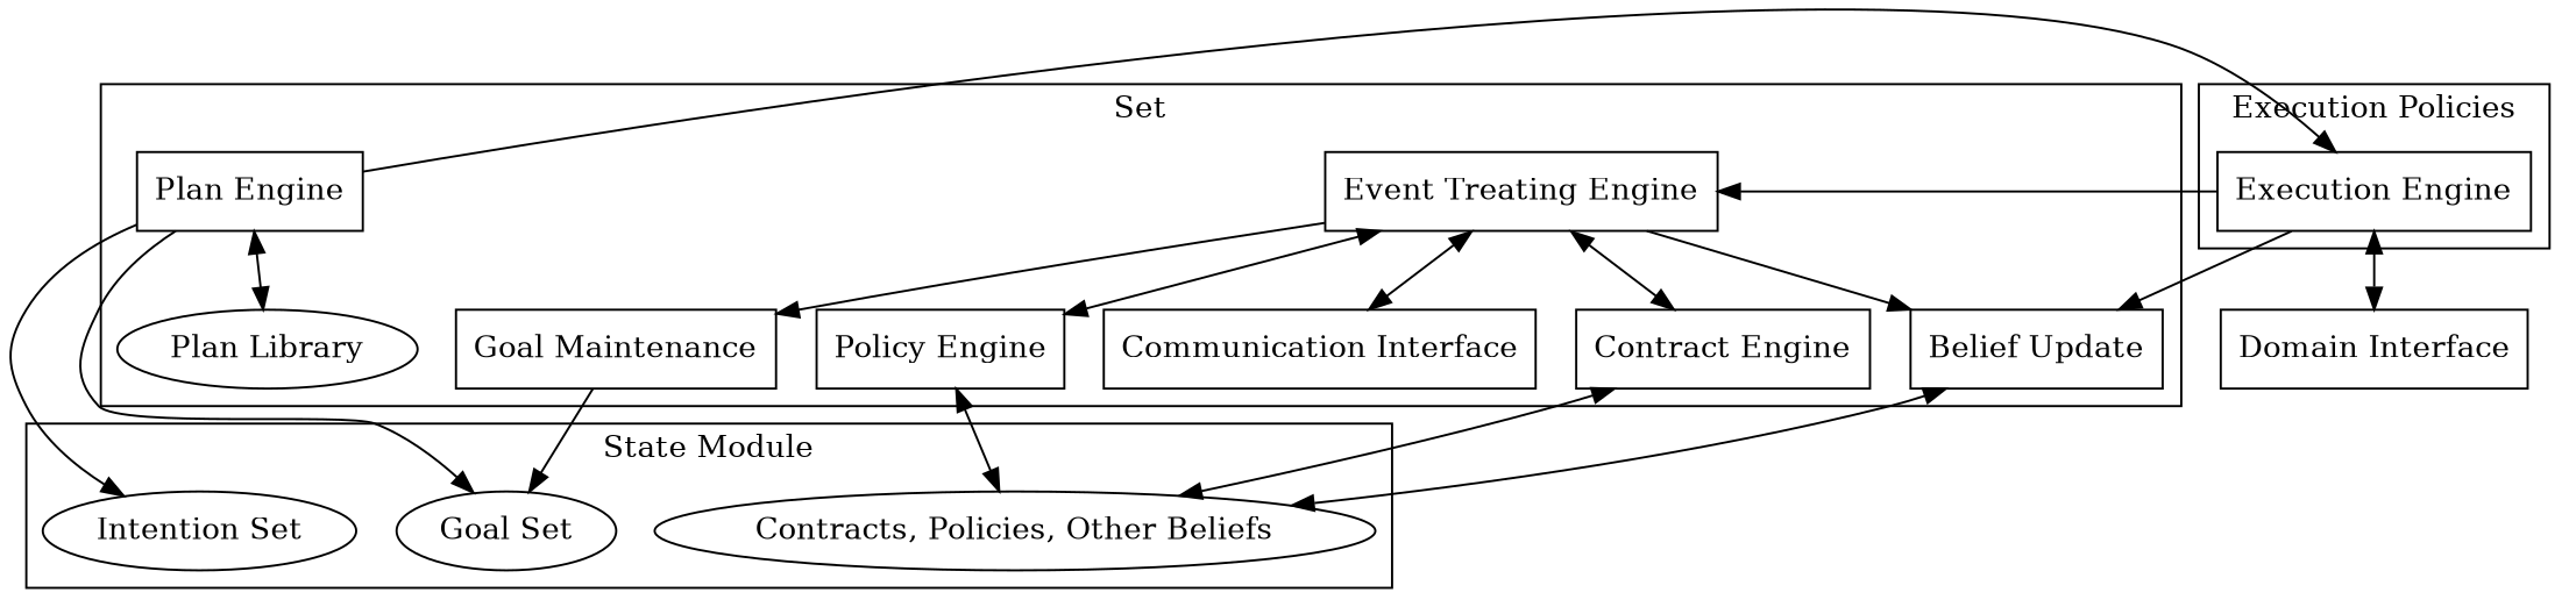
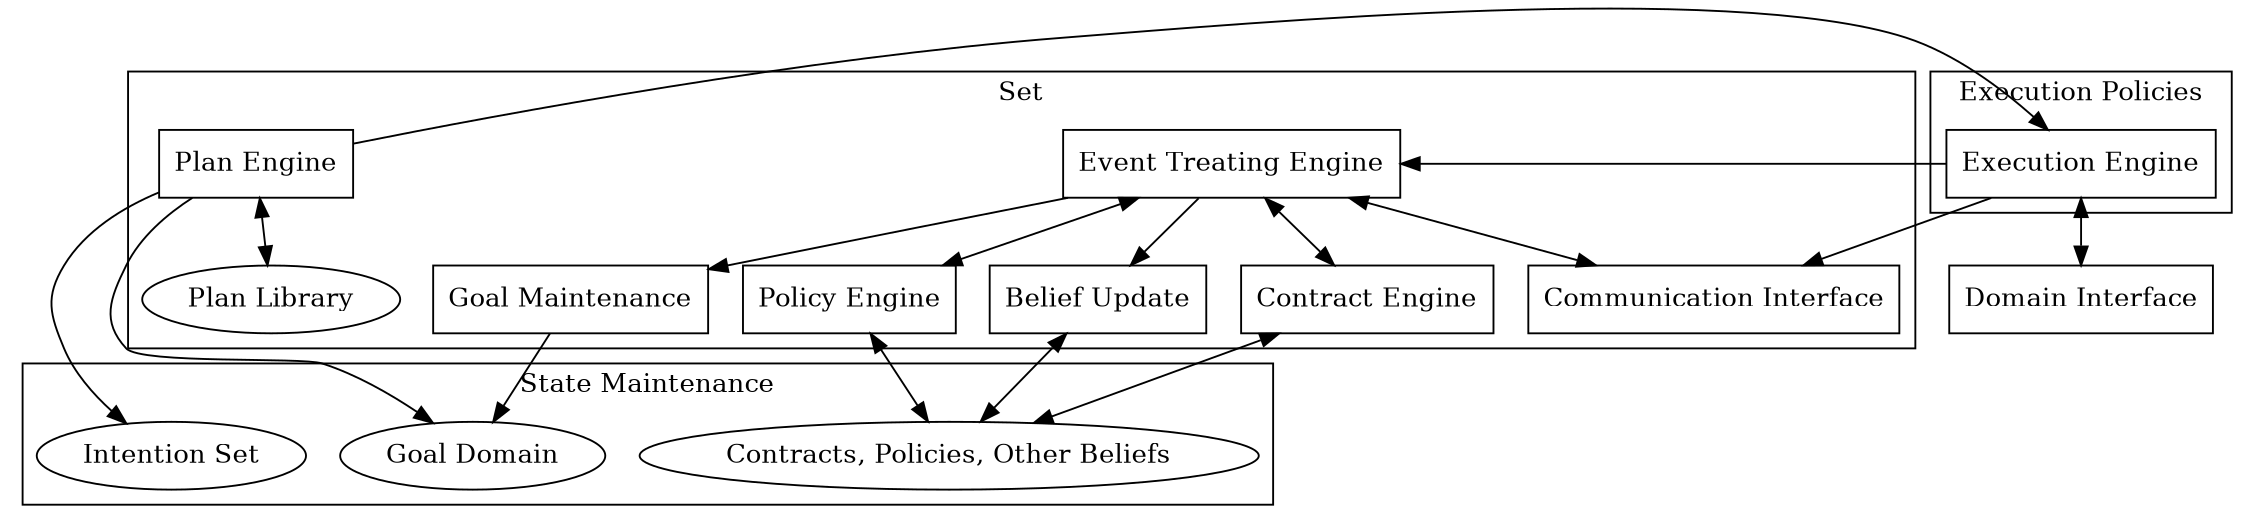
  digraph {
    node [shape=rectangle]
    "Intention Set" [shape=oval]
-   "Goal Set" [shape=oval]
+   "Goal Set" [shape=oval label="Goal Domain"]
    "Contracts, Policies, Other Beliefs" [shape=oval]
    "Execution Engine"
    "Plan Library" [shape=oval]
    "Plan Engine"
    "Goal Maintenance"
    "Contract Engine"
    "Policy Engine"
    "Event Treating Engine"
    "Belief Update"
    "Communication Interface"
    "Domain Interface"
    subgraph cluster_1 {
-     label="State Module"
+     label="State Maintenance"
      "Intention Set"
      "Goal Set"
      "Contracts, Policies, Other Beliefs"
    }
    subgraph cluster_2 {
      label="Execution Policies"
      "Execution Engine"
    }
    subgraph cluster_3 {
      label=Set
      "Plan Library"
      "Plan Engine"
      "Goal Maintenance"
      "Contract Engine"
      "Policy Engine"
      "Event Treating Engine"
      "Belief Update"
      "Communication Interface"
    }
    "Execution Engine" -> "Event Treating Engine"
-   "Execution Engine" -> "Belief Update"
+   "Execution Engine" -> "Communication Interface"
    "Execution Engine" -> "Domain Interface" [dir=both]
    "Plan Engine" -> "Intention Set"
    "Plan Engine" -> "Goal Set"
    "Plan Engine" -> "Execution Engine"
    "Plan Engine" -> "Plan Library" [dir=both]
    "Goal Maintenance" -> "Goal Set"
    "Contract Engine" -> "Contracts, Policies, Other Beliefs" [dir=both]
    "Policy Engine" -> "Contracts, Policies, Other Beliefs" [dir=both]
    "Event Treating Engine" -> "Goal Maintenance"
    "Event Treating Engine" -> "Contract Engine" [dir=both]
    "Event Treating Engine" -> "Policy Engine" [dir=both]
    "Event Treating Engine" -> "Belief Update"
    "Event Treating Engine" -> "Communication Interface" [dir=both]
    "Belief Update" -> "Contracts, Policies, Other Beliefs" [dir=both]
  }
